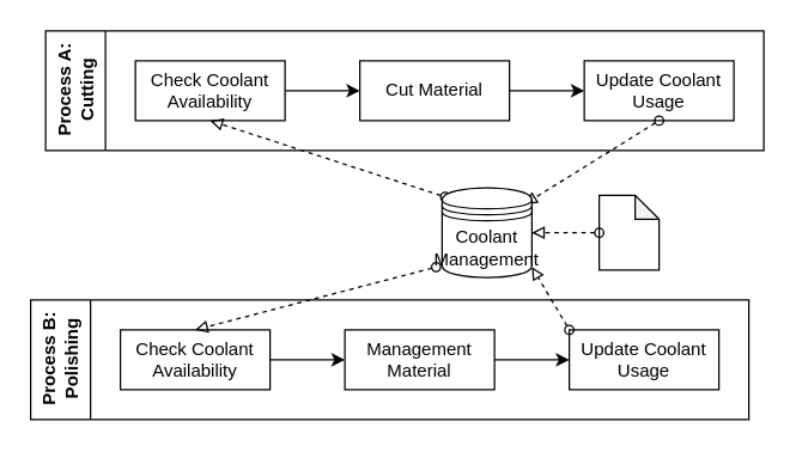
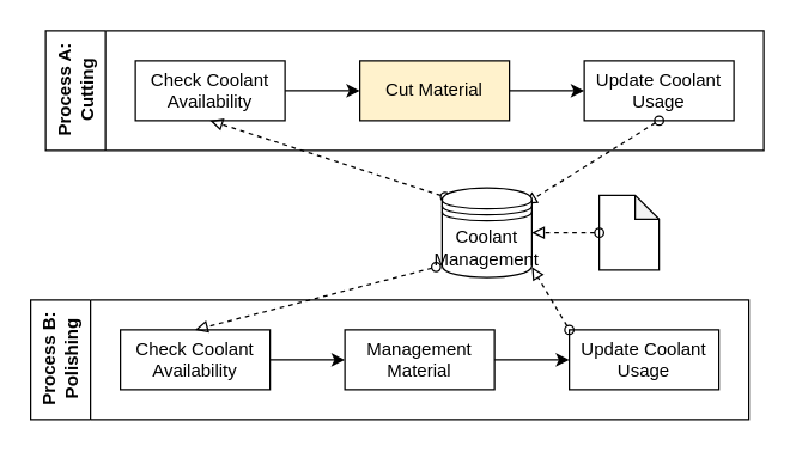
  <mxCell id="0" />
  <mxCell id="1" parent="0" />
  <mxCell id="2" value="Process A: &lt;br&gt;Cutting" style="swimlane;html=1;startSize=40;horizontal=0;childLayout=flowLayout;flowOrientation=west;resizable=0;interRankCellSpacing=50;containerType=tree;fontSize=12;" parent="1" vertex="1"><mxGeometry x="30" y="20" width="480" height="80" as="geometry" /></mxCell>
  <mxCell id="3" value="Check Coolant Availability" style="whiteSpace=wrap;html=1;" parent="2" vertex="1"><mxGeometry x="60" y="20" width="100" height="40" as="geometry" /></mxCell>
- <mxCell id="4" value="Cut Material" style="whiteSpace=wrap;html=1;" parent="2" vertex="1"><mxGeometry x="210" y="20" width="100" height="40" as="geometry" /></mxCell>
+ <mxCell id="4" value="Cut Material" style="whiteSpace=wrap;html=1;fillColor=#fff2cc;" parent="2" vertex="1"><mxGeometry x="210" y="20" width="100" height="40" as="geometry" /></mxCell>
  <mxCell id="5" value="" style="html=1;rounded=1;curved=0;sourcePerimeterSpacing=0;targetPerimeterSpacing=0;startSize=6;endSize=6;noEdgeStyle=1;orthogonal=1;" parent="2" source="3" target="4" edge="1"><mxGeometry relative="1" as="geometry"><Array as="points"><mxPoint x="172" y="40" /><mxPoint x="198" y="40" /></Array></mxGeometry></mxCell>
  <mxCell id="6" value="" style="html=1;rounded=1;curved=0;sourcePerimeterSpacing=0;targetPerimeterSpacing=0;startSize=6;endSize=6;noEdgeStyle=1;orthogonal=1;" parent="2" source="4" target="7" edge="1"><mxGeometry relative="1" as="geometry"><mxPoint x="2030" y="1025.5" as="sourcePoint" /><Array as="points"><mxPoint x="322" y="40" /><mxPoint x="348" y="40" /></Array></mxGeometry></mxCell>
  <mxCell id="7" value="Update Coolant Usage" style="whiteSpace=wrap;html=1;" parent="2" vertex="1"><mxGeometry x="360" y="20" width="100" height="40" as="geometry" /></mxCell>
  <mxCell id="8" value="Process B: &lt;br&gt;Polishing" style="swimlane;html=1;startSize=40;horizontal=0;childLayout=flowLayout;flowOrientation=west;resizable=0;interRankCellSpacing=50;containerType=tree;fontSize=12;" parent="1" vertex="1"><mxGeometry x="20" y="200" width="480" height="80" as="geometry" /></mxCell>
  <mxCell id="9" value="Check Coolant Availability" style="whiteSpace=wrap;html=1;" parent="8" vertex="1"><mxGeometry x="60" y="20" width="100" height="40" as="geometry" /></mxCell>
  <mxCell id="10" value="Management Material" style="whiteSpace=wrap;html=1;" parent="8" vertex="1"><mxGeometry x="210" y="20" width="100" height="40" as="geometry" /></mxCell>
  <mxCell id="11" value="" style="html=1;rounded=1;curved=0;sourcePerimeterSpacing=0;targetPerimeterSpacing=0;startSize=6;endSize=6;noEdgeStyle=1;orthogonal=1;" parent="8" source="9" target="10" edge="1"><mxGeometry relative="1" as="geometry"><Array as="points"><mxPoint x="172" y="40" /><mxPoint x="198" y="40" /></Array></mxGeometry></mxCell>
  <mxCell id="12" value="" style="html=1;rounded=1;curved=0;sourcePerimeterSpacing=0;targetPerimeterSpacing=0;startSize=6;endSize=6;noEdgeStyle=1;orthogonal=1;" parent="8" source="10" target="13" edge="1"><mxGeometry relative="1" as="geometry"><mxPoint x="2100" y="1086.5" as="sourcePoint" /><Array as="points"><mxPoint x="322" y="40" /><mxPoint x="348" y="40" /></Array></mxGeometry></mxCell>
  <mxCell id="13" value="Update Coolant Usage" style="whiteSpace=wrap;html=1;" parent="8" vertex="1"><mxGeometry x="360" y="20" width="100" height="40" as="geometry" /></mxCell>
  <mxCell id="14" style="edgeStyle=none;html=1;exitX=0.033;exitY=0.1;exitDx=0;exitDy=0;entryX=0.5;entryY=1;entryDx=0;entryDy=0;dashed=1;startArrow=oval;startFill=0;endArrow=block;endFill=0;exitPerimeter=0;" parent="1" source="18" target="3" edge="1"><mxGeometry relative="1" as="geometry"><mxPoint x="260" y="120" as="sourcePoint" /><mxPoint x="205" y="180" as="targetPoint" /></mxGeometry></mxCell>
  <mxCell id="15" style="edgeStyle=none;html=1;entryX=0.5;entryY=0;entryDx=0;entryDy=0;dashed=1;startArrow=oval;startFill=0;endArrow=block;endFill=0;exitX=-0.067;exitY=0.883;exitDx=0;exitDy=0;exitPerimeter=0;" parent="1" source="18" target="9" edge="1"><mxGeometry relative="1" as="geometry"><mxPoint x="260" y="180" as="sourcePoint" /><mxPoint x="120" y="90" as="targetPoint" /></mxGeometry></mxCell>
  <mxCell id="16" style="edgeStyle=none;html=1;exitX=0.5;exitY=1;exitDx=0;exitDy=0;dashed=1;startArrow=oval;startFill=0;endArrow=block;endFill=0;entryX=0.917;entryY=0.183;entryDx=0;entryDy=0;entryPerimeter=0;" parent="1" source="7" target="18" edge="1"><mxGeometry relative="1" as="geometry"><mxPoint x="275" y="130" as="sourcePoint" /><mxPoint x="375" y="135" as="targetPoint" /></mxGeometry></mxCell>
  <mxCell id="17" value="" style="shape=note;whiteSpace=wrap;html=1;backgroundOutline=1;darkOpacity=0.05;size=16;" vertex="1" parent="1"><mxGeometry x="400" y="130" width="40" height="50" as="geometry" /></mxCell>
  <mxCell id="18" value="Coolant Management" style="shape=datastore;whiteSpace=wrap;html=1;" vertex="1" parent="1"><mxGeometry x="295" y="125" width="60" height="60" as="geometry" /></mxCell>
  <mxCell id="19" style="edgeStyle=none;html=1;entryX=1;entryY=0.883;entryDx=0;entryDy=0;dashed=1;startArrow=oval;startFill=0;endArrow=block;endFill=0;exitX=0;exitY=0;exitDx=0;exitDy=0;entryPerimeter=0;" edge="1" parent="1" source="13" target="18"><mxGeometry relative="1" as="geometry"><mxPoint x="275.98" y="187.98" as="sourcePoint" /><mxPoint x="140" y="230" as="targetPoint" /></mxGeometry></mxCell>
  <mxCell id="20" style="edgeStyle=none;html=1;entryX=1;entryY=0.5;entryDx=0;entryDy=0;dashed=1;startArrow=oval;startFill=0;endArrow=block;endFill=0;exitX=0;exitY=0.5;exitDx=0;exitDy=0;exitPerimeter=0;" edge="1" parent="1" source="17" target="18"><mxGeometry relative="1" as="geometry"><mxPoint x="390" y="230" as="sourcePoint" /><mxPoint x="340" y="187.98" as="targetPoint" /></mxGeometry></mxCell>
